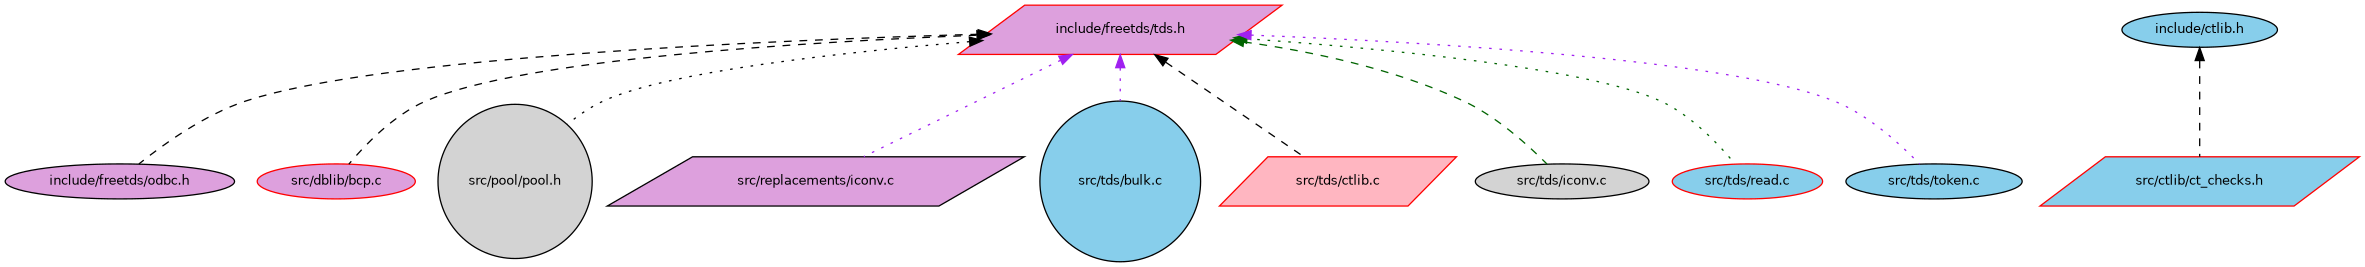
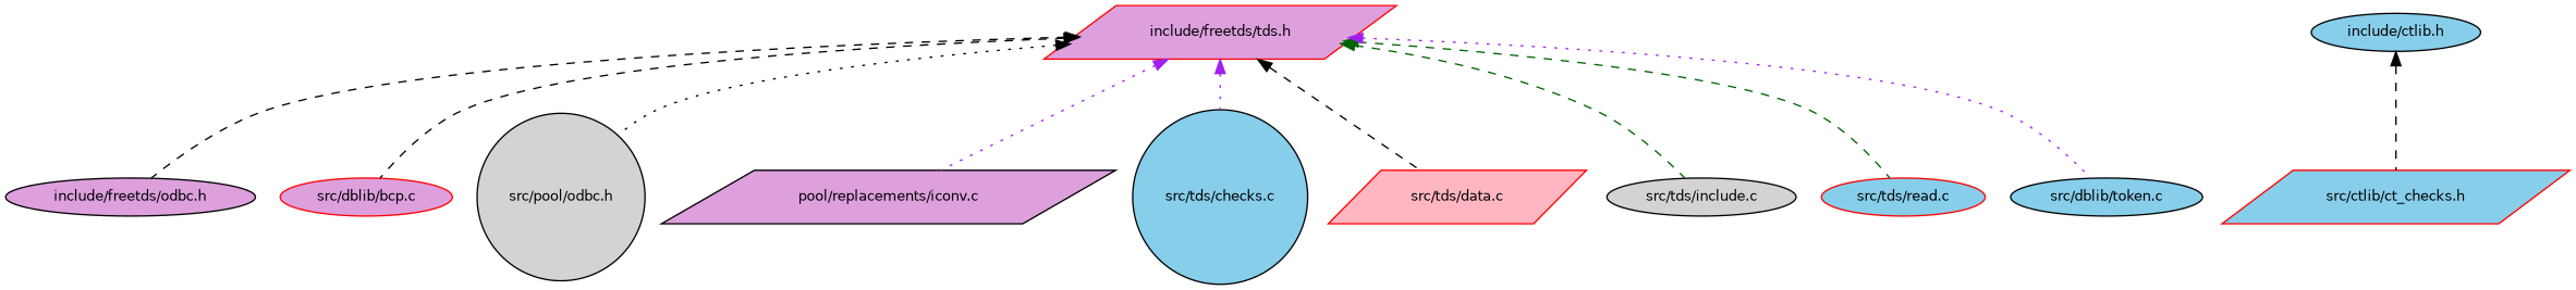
  digraph {
    node [color=black fillcolor=skyblue fontname=Helvetica fontsize=10 shape=ellipse style=filled]
    edge [color=black dir=back fontname=Helvetica fontsize=10 labelfontname=Helvetica labelfontsize=10 style=dashed]
    n1 [color=red fillcolor=plum fontcolor=black height=0.2 label="include/freetds/tds.h" shape=parallelogram width=0.4]
    n2 [fillcolor=plum height=0.2 label="include/freetds/odbc.h" width=0.4]
    n3 [color=red fillcolor=plum height=0.2 label="src/dblib/bcp.c" width=0.4]
-   n4 [fillcolor=lightgrey height=0.2 label="src/pool/pool.h" shape=circle width=0.4]
-   n5 [fillcolor=plum height=0.2 label="src/replacements/iconv.c" shape=parallelogram width=0.4]
-   n6 [height=0.2 label="src/tds/bulk.c" shape=circle width=0.4]
-   n7 [color=red fillcolor=lightpink height=0.2 label="src/tds/ctlib.c" shape=parallelogram width=0.4]
-   n8 [fillcolor=lightgrey height=0.2 label="src/tds/iconv.c" width=0.4]
+   n4 [fillcolor=lightgrey height=0.2 label="src/pool/odbc.h" shape=circle width=0.4]
+   n5 [fillcolor=plum height=0.2 label="pool/replacements/iconv.c" shape=parallelogram width=0.4]
+   n6 [height=0.2 label="src/tds/checks.c" shape=circle width=0.4]
+   n7 [color=red fillcolor=lightpink height=0.2 label="src/tds/data.c" shape=parallelogram width=0.4]
+   n8 [fillcolor=lightgrey height=0.2 label="src/tds/include.c" width=0.4]
    n9 [color=red height=0.2 label="src/tds/read.c" width=0.4]
-   n10 [height=0.2 label="src/tds/token.c" width=0.4]
+   n10 [height=0.2 label="src/dblib/token.c" width=0.4]
    n11 [height=0.2 label="include/ctlib.h" width=0.4]
    n12 [color=red height=0.2 label="src/ctlib/ct_checks.h" shape=parallelogram width=0.4]
    n1 -> n2
    n1 -> n3
    n1 -> n4 [style=dotted]
    n1 -> n5 [color=purple style=dotted]
    n1 -> n6 [color=purple style=dotted]
    n1 -> n7
    n1 -> n8 [color=darkgreen]
-   n1 -> n9 [color=darkgreen style=dotted]
+   n1 -> n9 [color=darkgreen]
    n1 -> n10 [color=purple style=dotted]
    n11 -> n12
  }
